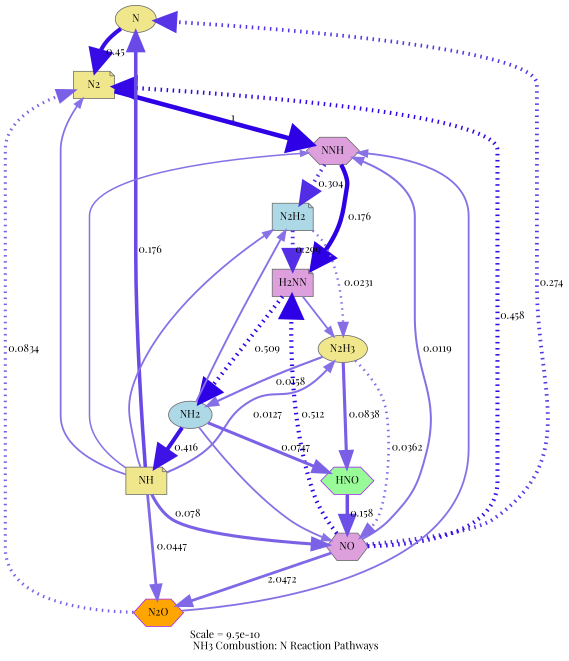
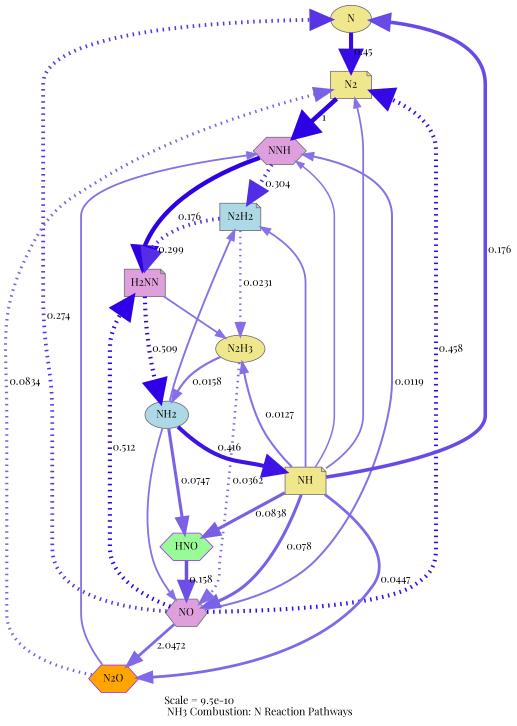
  digraph {
    fontname="Playfair Display"
    label="Scale = 9.5e-10\l NH3 Combustion: N Reaction Pathways"
    node [color=gray40 fillcolor=khaki fontname="Playfair Display" shape=note style=filled]
    edge [arrowsize=2.75 color="0.7, 0.508, 0.9" fontname="Playfair Display" style=bold]
    n1 [label=N shape=ellipse]
    n2 [label=N2]
    n3 [fillcolor=plum label=NNH shape=hexagon]
    n4 [fillcolor=lightblue label=N2H2]
    n5 [fillcolor=plum label=H2NN]
    n6 [fillcolor=plum label=NO shape=hexagon]
    n7 [color=purple fillcolor=orange label=N2O shape=hexagon]
    n8 [label=NH]
    n9 [color=purple fillcolor=palegreen label=HNO shape=hexagon]
    n10 [label=N2H3 shape=ellipse]
    n11 [fillcolor=lightblue label=NH2 shape=ellipse]
    n1 -> n2 [arrowsize=2.7 color="0.7, 0.95, 0.9" label=" 0.45" penwidth=5.4 style=solid]
    n2 -> n3 [arrowsize=3 color="0.7, 1.5, 0.9" label=" 1" penwidth=6]
    n3 -> n4 [arrowsize=2.55 color="0.7, 0.804, 0.9" label=" 0.304" penwidth=5.1 style=dotted]
    n3 -> n5 [arrowsize=2.88 color="0.7, 1.23, 0.9" label=" 0.176" penwidth=5.76]
    n4 -> n5 [arrowsize=2.54 color="0.7, 0.799, 0.9" label=" 0.299" penwidth=5.09 style=dotted]
    n4 -> n10 [arrowsize=1.58 color="0.7, 0.523, 0.9" label=" 0.0231" penwidth=3.16 style=dotted]
    n5 -> n10 [arrowsize=1.2 penwidth=2.4 style=solid]
    n5 -> n11 [color="0.7, 1.01, 0.9" label=" 0.509" penwidth=5.49 style=dotted]
    n6 -> n1 [arrowsize=2.51 color="0.7, 0.774, 0.9" label=" 0.274" penwidth=5.02 style=dotted]
    n6 -> n2 [arrowsize=2.71 color="0.7, 0.958, 0.9" label=" 0.458" penwidth=5.41 style=dotted]
    n6 -> n3 [arrowsize=1.33 color="0.7, 0.512, 0.9" label=" 0.0119" penwidth=2.65]
    n6 -> n5 [color="0.7, 1.01, 0.9" label=" 0.512" penwidth=5.5 style=dotted]
    n6 -> n7 [arrowsize=1.85 color="0.7, 0.547, 0.9" label=" 2.0472" penwidth=3.7 style=solid]
    n7 -> n2 [arrowsize=2.06 color="0.7, 0.583, 0.9" label=" 0.0834" penwidth=4.12 style=dotted]
    n7 -> n3 [arrowsize=1.21 color="0.7, 0.509, 0.9" penwidth=2.42 style=solid]
    n8 -> n1 [arrowsize=2.34 color="0.7, 0.676, 0.9" label=" 0.176" penwidth=4.69]
    n8 -> n2 [arrowsize=1.16 penwidth=2.32 style=solid]
    n8 -> n3 [arrowsize=1.01 color="0.7, 0.505, 0.9" penwidth=2.01]
    n8 -> n4 [arrowsize=1.19 penwidth=2.38]
    n8 -> n6 [arrowsize=2.04 color="0.7, 0.578, 0.9" label=" 0.078" penwidth=4.07]
    n8 -> n7 [arrowsize=1.83 color="0.7, 0.545, 0.9" label=" 0.0447" penwidth=3.65 style=solid]
-   n10 -> n9 [arrowsize=2.06 color="0.7, 0.584, 0.9" label=" 0.0838" penwidth=4.13]
+   n8 -> n9 [arrowsize=2.06 color="0.7, 0.584, 0.9" label=" 0.0838" penwidth=4.13]
    n8 -> n10 [arrowsize=1.35 color="0.7, 0.513, 0.9" label=" 0.0127" penwidth=2.7]
    n9 -> n6 [arrowsize=2.3 color="0.7, 0.658, 0.9" label=" 0.158" penwidth=4.61 style=solid]
    n10 -> n6 [arrowsize=1.75 color="0.7, 0.536, 0.9" label=" 0.0362" penwidth=3.5 style=dotted]
    n10 -> n11 [arrowsize=1.43 color="0.7, 0.516, 0.9" label=" 0.0158" penwidth=2.87]
    n11 -> n4 [arrowsize=1.25 color="0.7, 0.51, 0.9" penwidth=2.5]
    n11 -> n6 [arrowsize=1.19 penwidth=2.39 style=solid]
    n11 -> n8 [arrowsize=2.67 color="0.7, 0.916, 0.9" label=" 0.416" penwidth=5.34]
    n11 -> n9 [arrowsize=2.02 color="0.7, 0.575, 0.9" label=" 0.0747" penwidth=4.04]
  }
